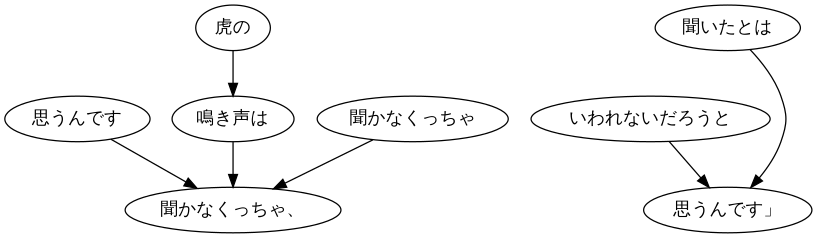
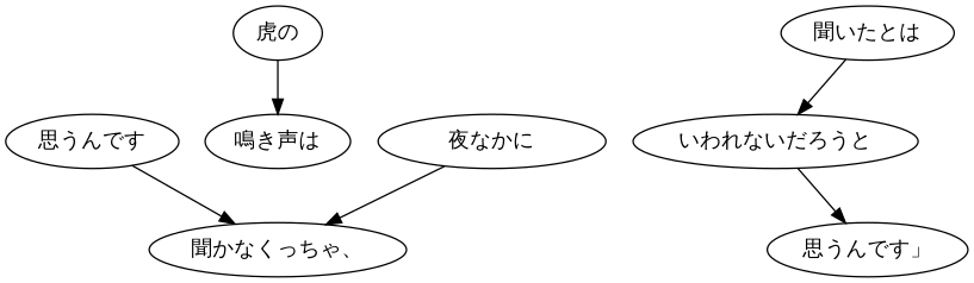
  digraph {
    fontname="IBM Plex Sans"
    node [fontname="IBM Plex Sans"]
    edge [fontname="IBM Plex Sans"]
    n1 [label="思うんです"]
    n2 [label="聞かなくっちゃ、"]
    n3 [label="虎の"]
    n4 [label="鳴き声は"]
-   n5 [label="聞かなくっちゃ"]
+   n5 [label="夜なかに"]
    n6 [label="いわれないだろうと"]
    n7 [label="思うんです」"]
    n8 [label="聞いたとは"]
    n1 -> n2
    n3 -> n4
-   n4 -> n2
    n5 -> n2
    n6 -> n7
-   n8 -> n7
+   n8 -> n6
  }
